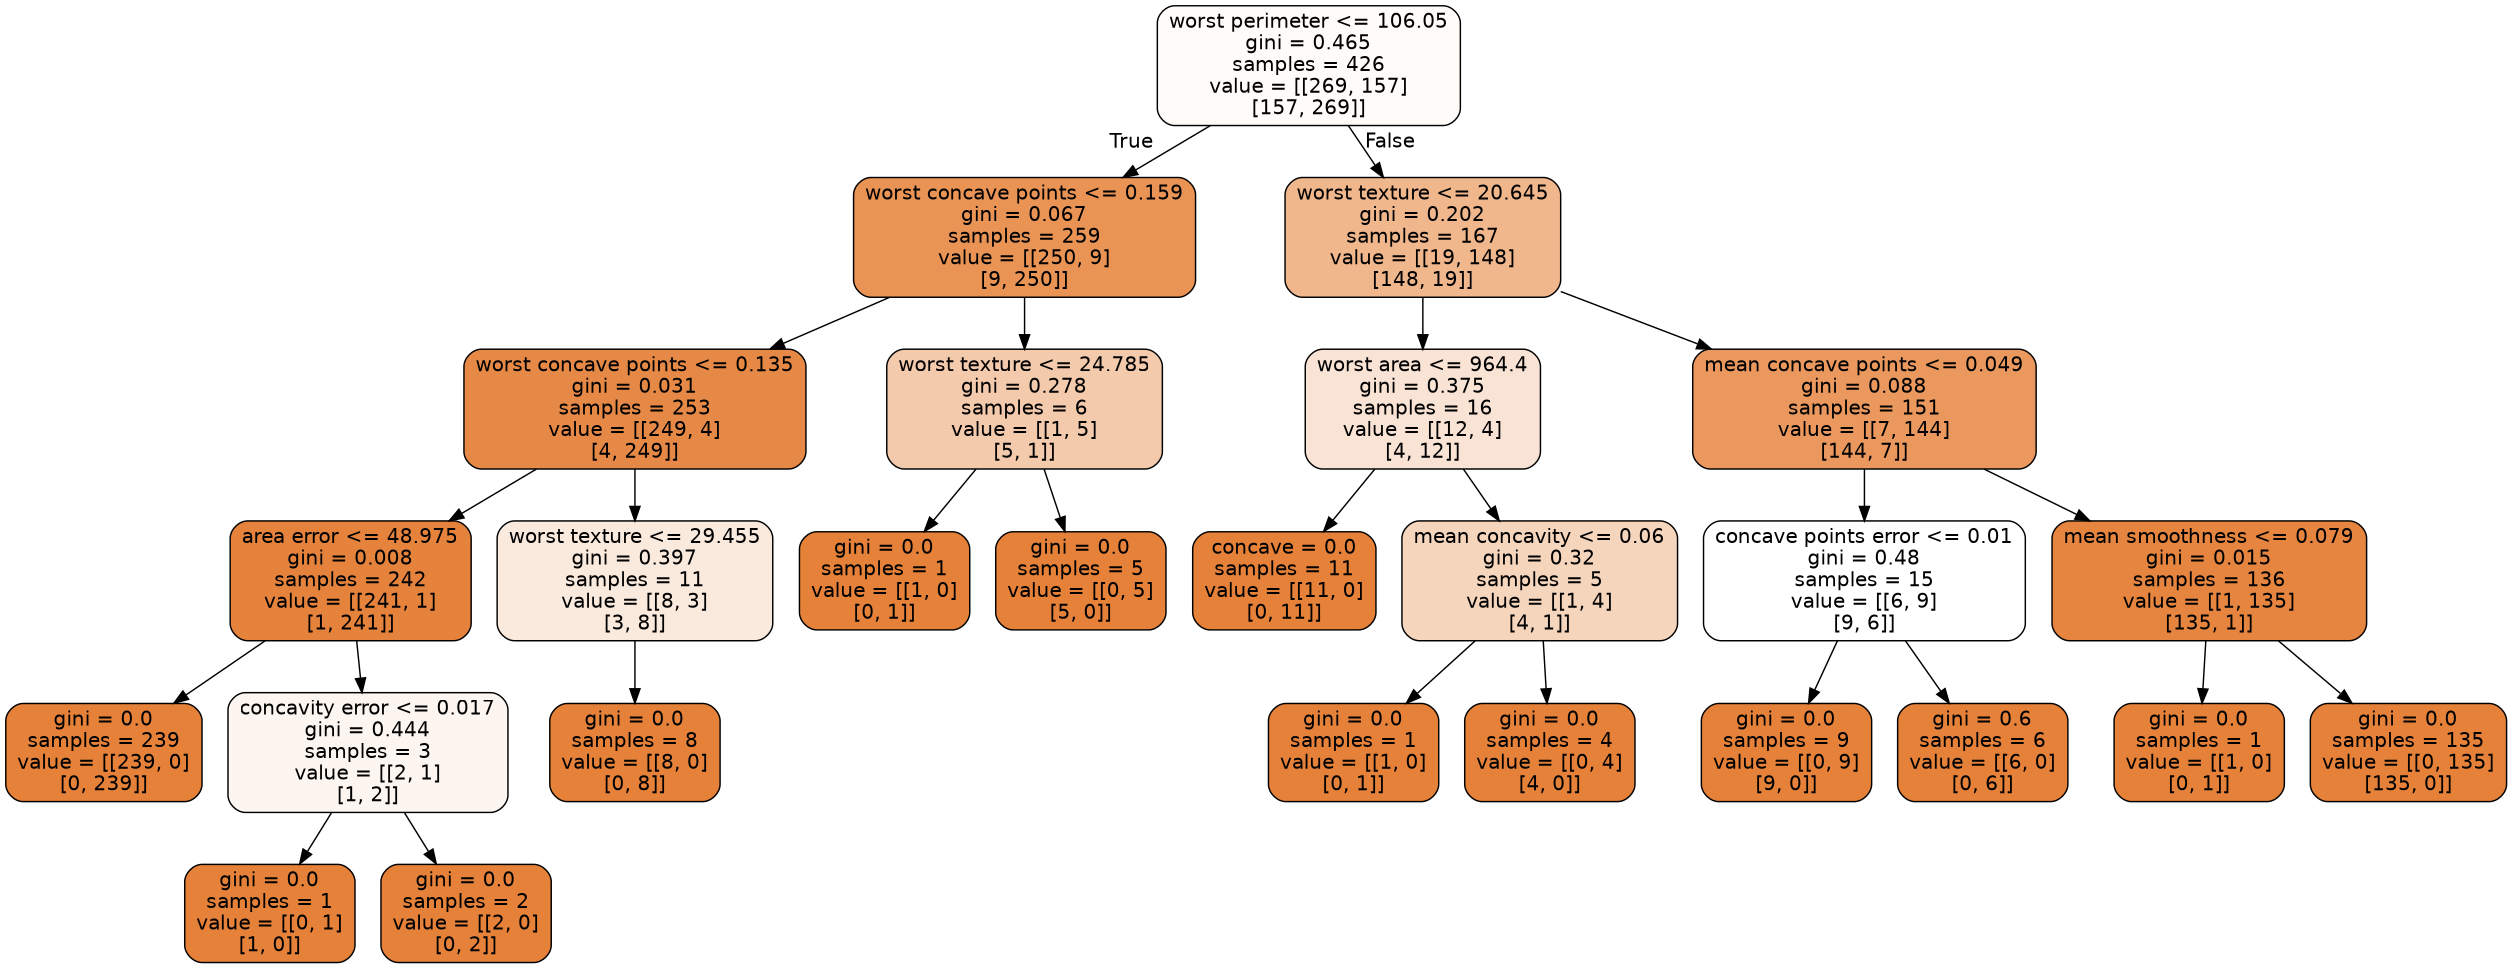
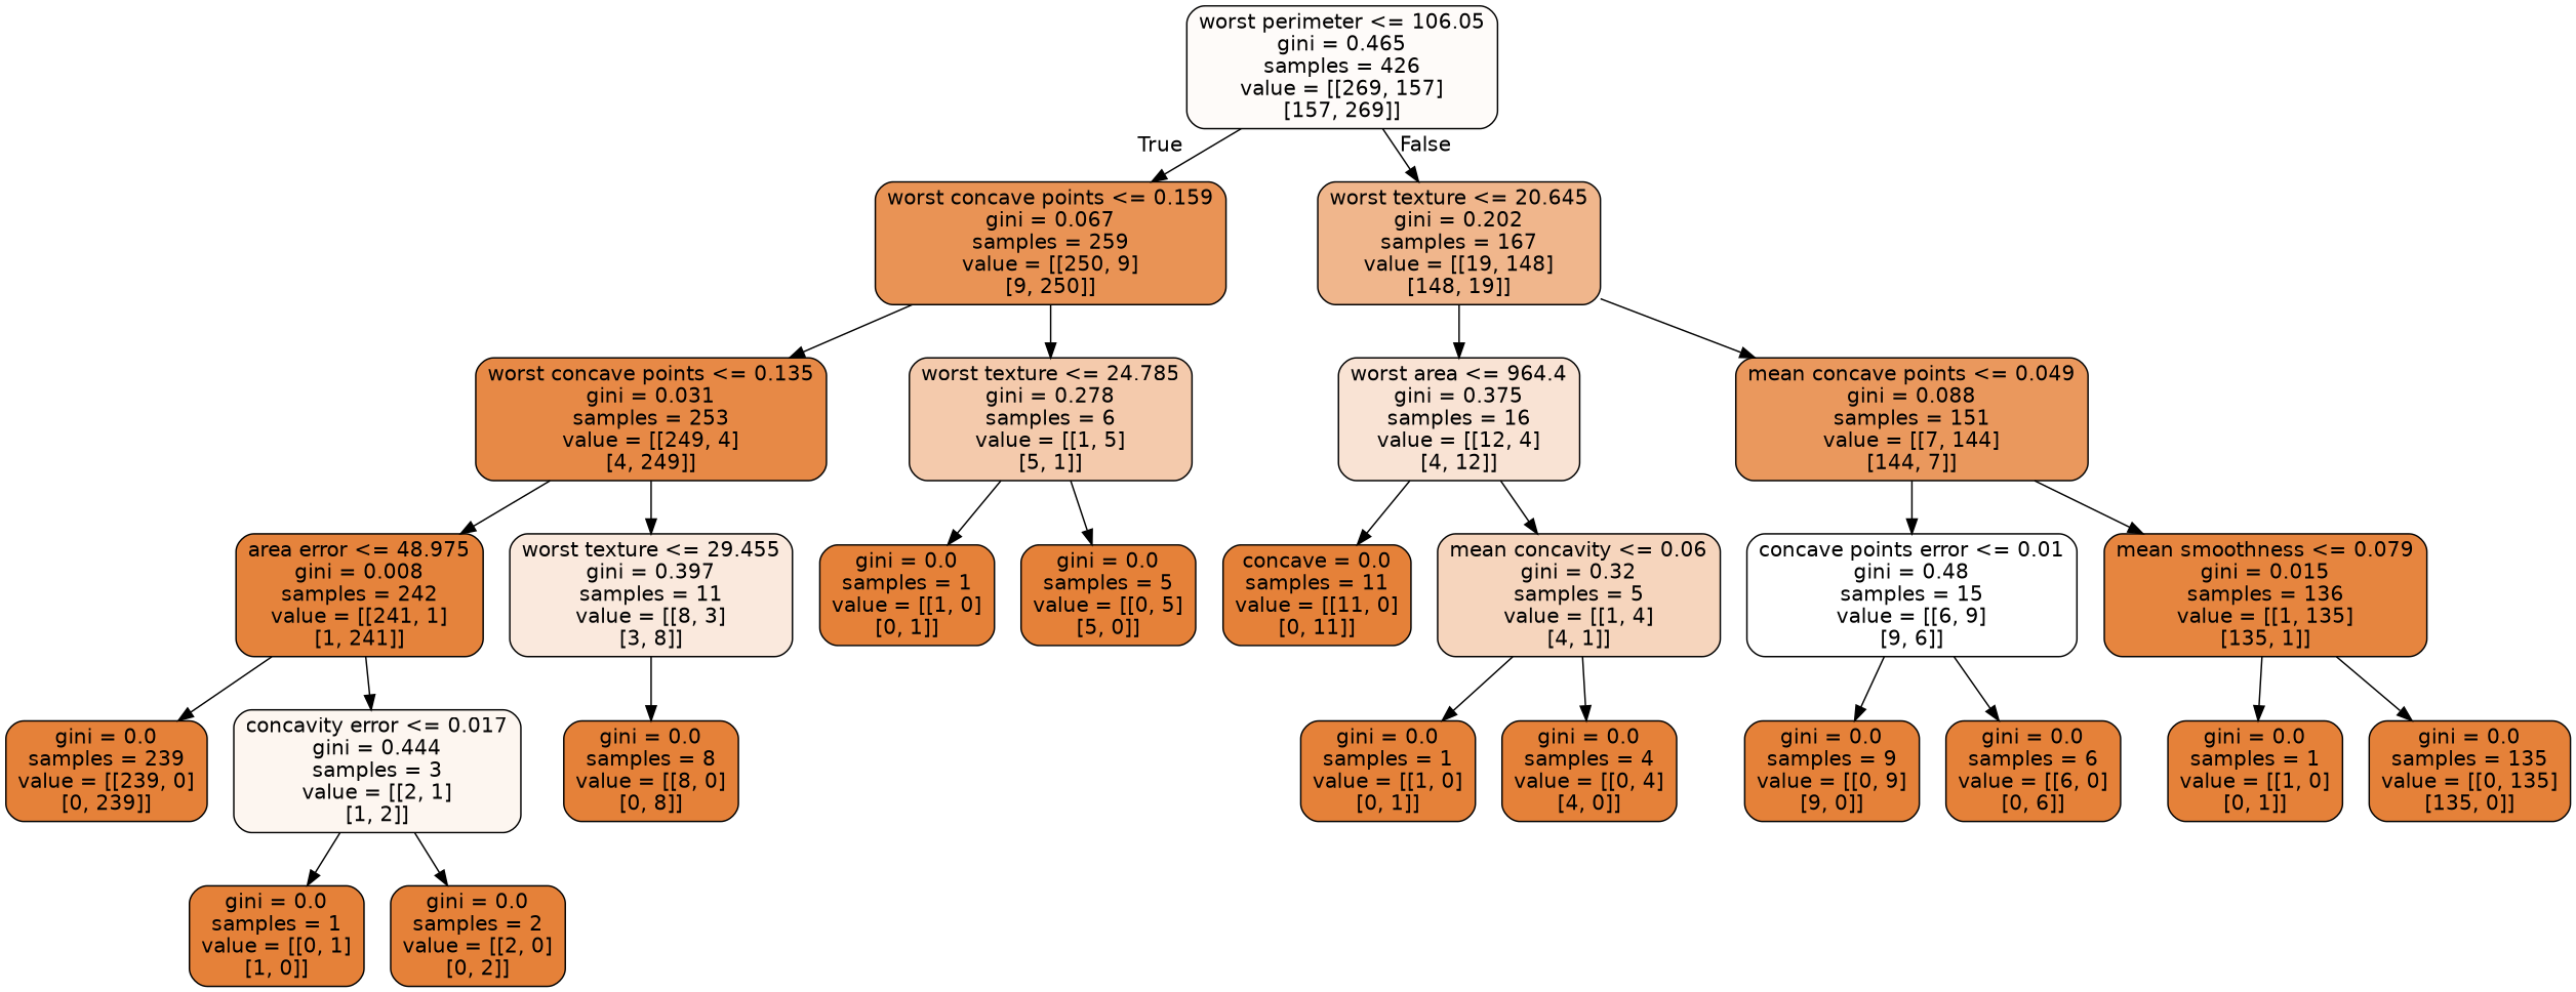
  digraph {
    node [color=black fillcolor="#e58139" fontname=helvetica shape=box style="filled, rounded"]
    edge [fontname=helvetica]
    n1 [fillcolor="#fefbf9" label="worst perimeter <= 106.05\ngini = 0.465\nsamples = 426\nvalue = [[269, 157]\n[157, 269]]"]
    n2 [fillcolor="#e99355" label="worst concave points <= 0.159\ngini = 0.067\nsamples = 259\nvalue = [[250, 9]\n[9, 250]]"]
    n3 [fillcolor="#f0b68c" label="worst texture <= 20.645\ngini = 0.202\nsamples = 167\nvalue = [[19, 148]\n[148, 19]]"]
    n4 [fillcolor="#e78946" label="worst concave points <= 0.135\ngini = 0.031\nsamples = 253\nvalue = [[249, 4]\n[4, 249]]"]
    n5 [fillcolor="#f4caac" label="worst texture <= 24.785\ngini = 0.278\nsamples = 6\nvalue = [[1, 5]\n[5, 1]]"]
    n6 [fillcolor="#f9e3d4" label="worst area <= 964.4\ngini = 0.375\nsamples = 16\nvalue = [[12, 4]\n[4, 12]]"]
    n7 [fillcolor="#ea985d" label="mean concave points <= 0.049\ngini = 0.088\nsamples = 151\nvalue = [[7, 144]\n[144, 7]]"]
    n8 [fillcolor="#e5833c" label="area error <= 48.975\ngini = 0.008\nsamples = 242\nvalue = [[241, 1]\n[1, 241]]"]
    n9 [fillcolor="#fae9dd" label="worst texture <= 29.455\ngini = 0.397\nsamples = 11\nvalue = [[8, 3]\n[3, 8]]"]
    n10 [label="gini = 0.0\nsamples = 1\nvalue = [[1, 0]\n[0, 1]]"]
    n11 [label="gini = 0.0\nsamples = 5\nvalue = [[0, 5]\n[5, 0]]"]
    n12 [label="gini = 0.0\nsamples = 239\nvalue = [[239, 0]\n[0, 239]]"]
    n13 [fillcolor="#fdf6f0" label="concavity error <= 0.017\ngini = 0.444\nsamples = 3\nvalue = [[2, 1]\n[1, 2]]"]
    n14 [label="gini = 0.0\nsamples = 8\nvalue = [[8, 0]\n[0, 8]]"]
    n15 [label="gini = 0.0\nsamples = 1\nvalue = [[0, 1]\n[1, 0]]"]
    n16 [label="gini = 0.0\nsamples = 2\nvalue = [[2, 0]\n[0, 2]]"]
    n17 [label="concave = 0.0\nsamples = 11\nvalue = [[11, 0]\n[0, 11]]"]
    n18 [fillcolor="#f6d5bd" label="mean concavity <= 0.06\ngini = 0.32\nsamples = 5\nvalue = [[1, 4]\n[4, 1]]"]
    n19 [fillcolor="#ffffff" label="concave points error <= 0.01\ngini = 0.48\nsamples = 15\nvalue = [[6, 9]\n[9, 6]]"]
    n20 [fillcolor="#e6853f" label="mean smoothness <= 0.079\ngini = 0.015\nsamples = 136\nvalue = [[1, 135]\n[135, 1]]"]
    n21 [label="gini = 0.0\nsamples = 1\nvalue = [[1, 0]\n[0, 1]]"]
    n22 [label="gini = 0.0\nsamples = 4\nvalue = [[0, 4]\n[4, 0]]"]
    n23 [label="gini = 0.0\nsamples = 9\nvalue = [[0, 9]\n[9, 0]]"]
-   n24 [label="gini = 0.6\nsamples = 6\nvalue = [[6, 0]\n[0, 6]]"]
+   n24 [label="gini = 0.0\nsamples = 6\nvalue = [[6, 0]\n[0, 6]]"]
    n25 [label="gini = 0.0\nsamples = 1\nvalue = [[1, 0]\n[0, 1]]"]
    n26 [label="gini = 0.0\nsamples = 135\nvalue = [[0, 135]\n[135, 0]]"]
    n1 -> n2 [headlabel=True labelangle=45 labeldistance=2.5]
    n1 -> n3 [headlabel=False labelangle=-45 labeldistance=2.5]
    n2 -> n4
    n2 -> n5
    n3 -> n6
    n3 -> n7
    n4 -> n8
    n4 -> n9
    n5 -> n10
    n5 -> n11
    n6 -> n17
    n6 -> n18
    n7 -> n19
    n7 -> n20
    n8 -> n12
    n8 -> n13
    n9 -> n14
    n13 -> n15
    n13 -> n16
    n18 -> n21
    n18 -> n22
    n19 -> n23
    n19 -> n24
    n20 -> n25
    n20 -> n26
  }
